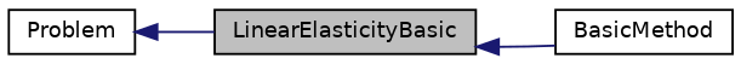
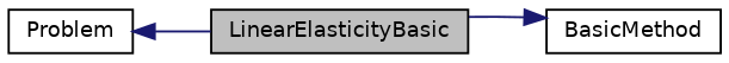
  digraph {
    rankdir=LR
    node [color=black fillcolor=white fontname=Helvetica fontsize=10 shape=record style=filled]
    edge [color=midnightblue dir=back fontname=Helvetica fontsize=10 labelfontname=Helvetica labelfontsize=10 style=solid]
    n1 [fillcolor=grey75 fontcolor=black height=0.2 label=LinearElasticityBasic width=0.4]
    n2 [height=0.2 label=BasicMethod width=0.4]
    n3 [height=0.2 label=Problem width=0.4]
-   n1 -> n2
+   n2 -> n1
    n3 -> n1
  }
